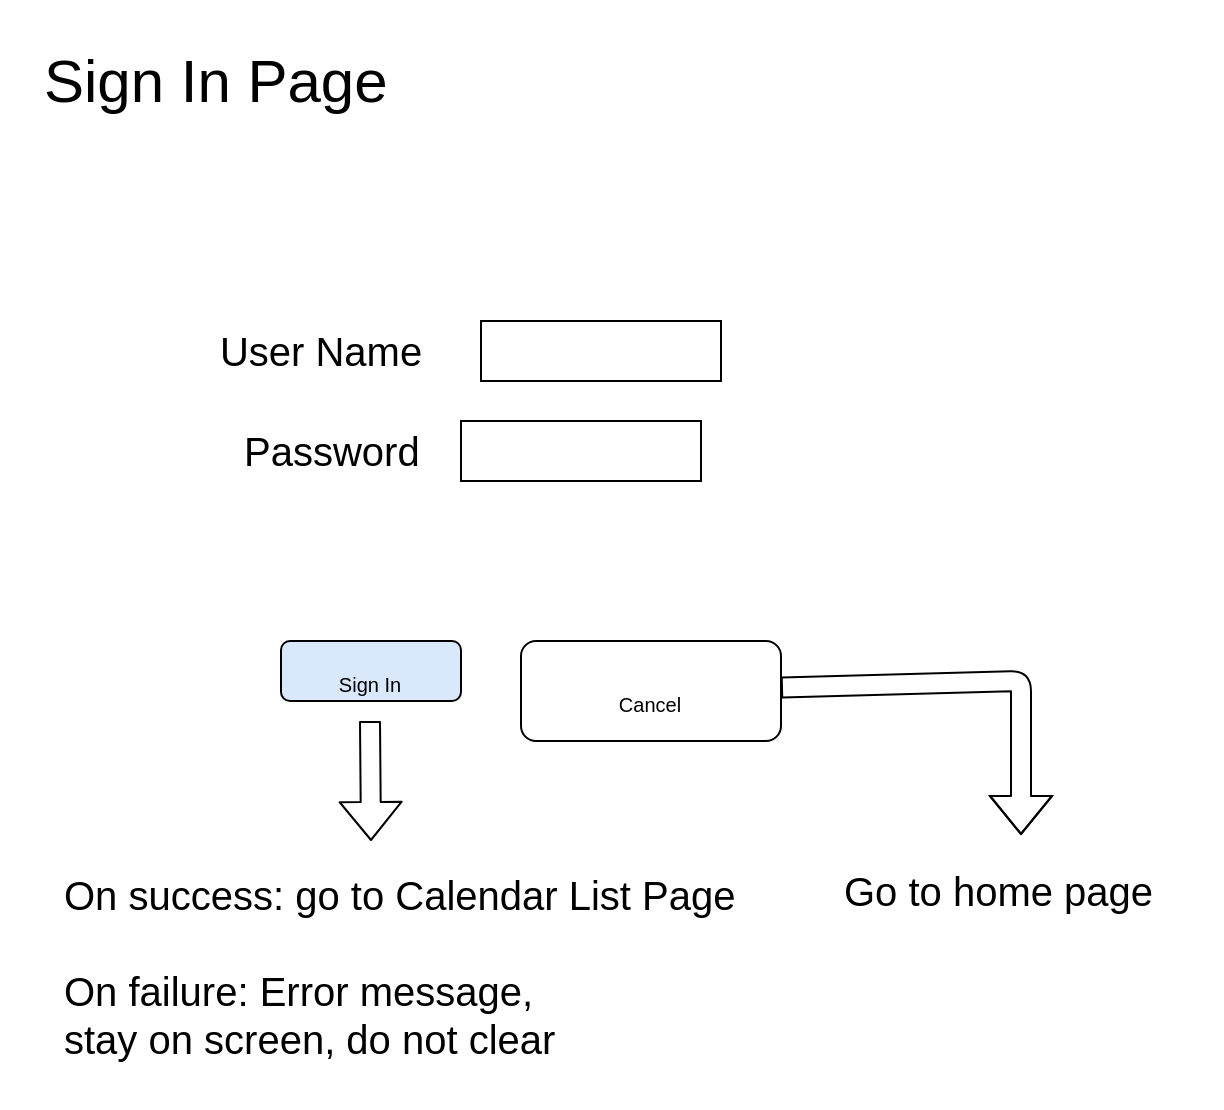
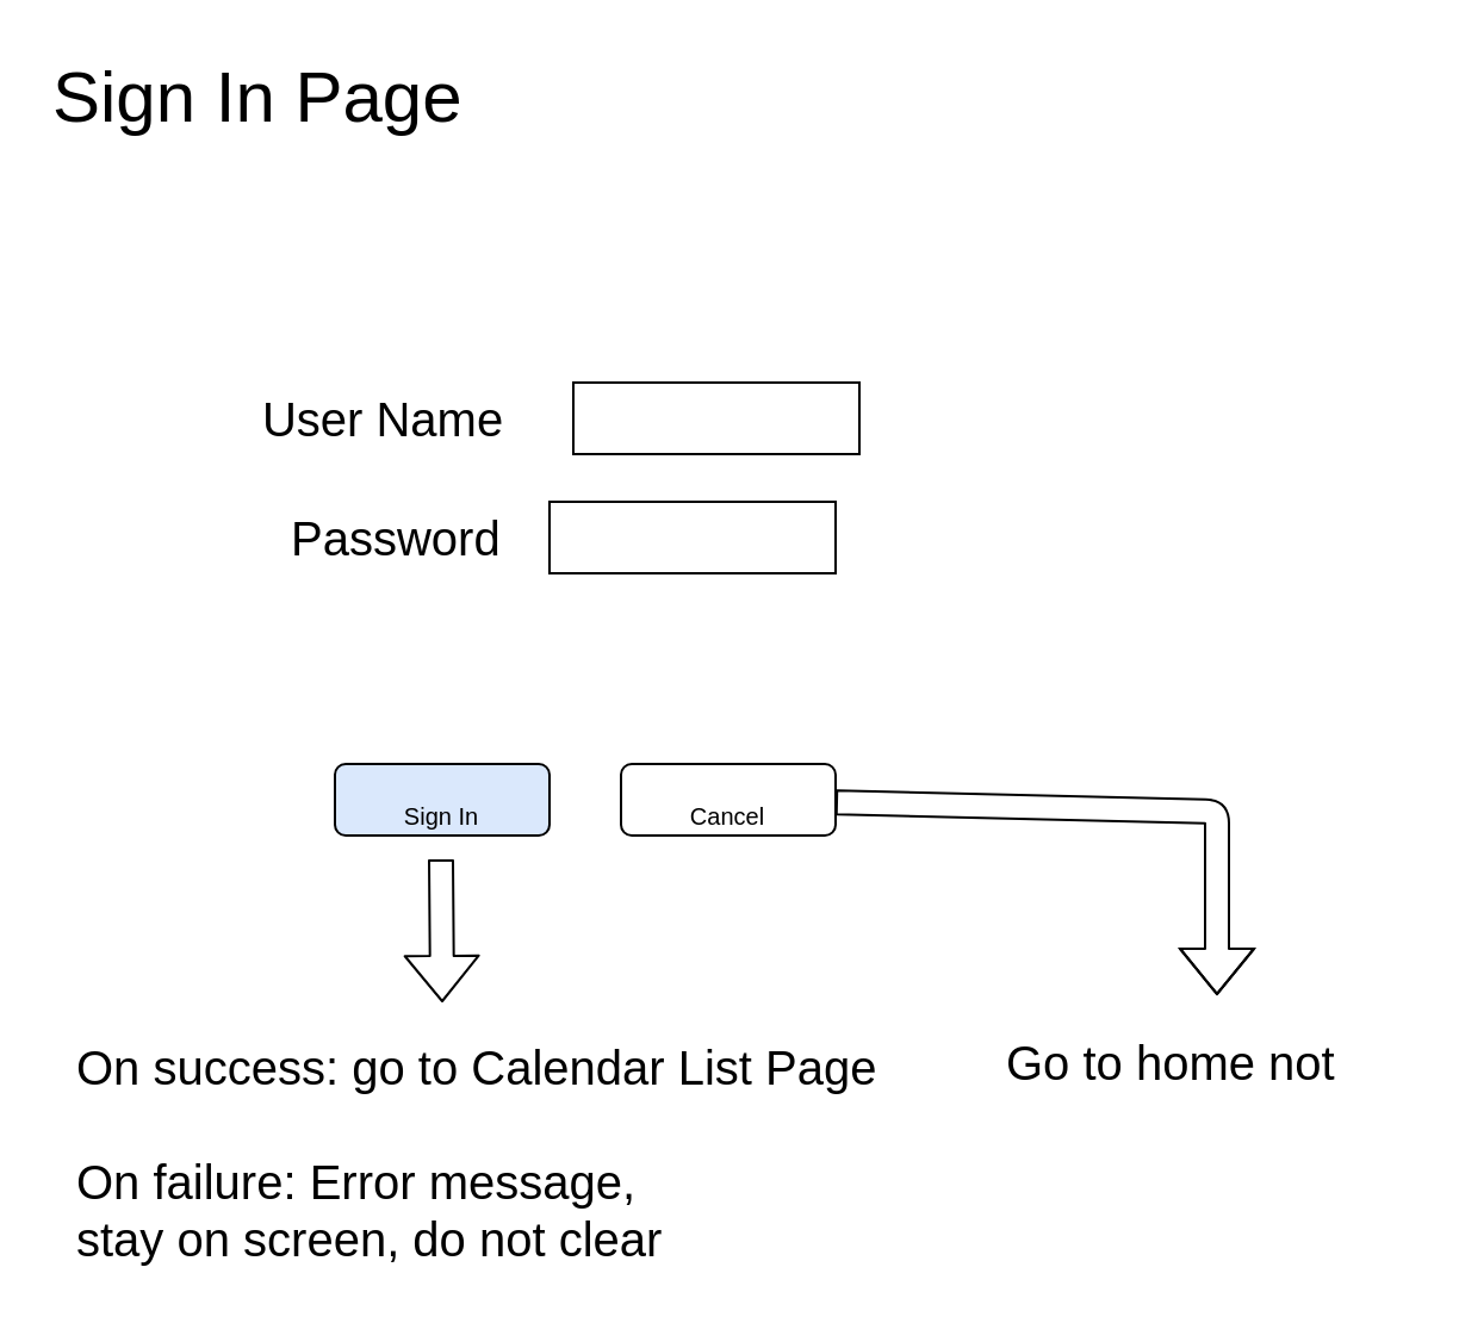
  <mxCell id="0" />
  <mxCell id="1" parent="0" />
  <mxCell id="2" value="" style="rounded=0;whiteSpace=wrap;html=1;" parent="1" vertex="1"><mxGeometry x="240" y="160" width="120" height="30" as="geometry" /></mxCell>
  <mxCell id="3" value="User Name" style="text;html=1;align=center;verticalAlign=middle;resizable=0;points=[];autosize=1;fontSize=20;" parent="1" vertex="1"><mxGeometry x="100" y="160" width="120" height="30" as="geometry" /></mxCell>
  <mxCell id="4" value="" style="rounded=0;whiteSpace=wrap;html=1;" parent="1" vertex="1"><mxGeometry x="230" y="210" width="120" height="30" as="geometry" /></mxCell>
  <mxCell id="5" value="Password" style="text;html=1;align=left;verticalAlign=middle;resizable=0;points=[];autosize=1;fontSize=20;" parent="1" vertex="1"><mxGeometry x="120" y="210" width="100" height="30" as="geometry" /></mxCell>
  <mxCell id="6" value="&lt;font size=&quot;1&quot;&gt;Sign In&lt;/font&gt;" style="rounded=1;whiteSpace=wrap;html=1;strokeColor=#000000;fontSize=30;fillColor=#dae8fc;" parent="1" vertex="1"><mxGeometry x="140" y="320" width="90" height="30" as="geometry" /></mxCell>
- <mxCell id="7" value="&lt;font size=&quot;1&quot;&gt;Cancel&lt;/font&gt;" style="rounded=1;whiteSpace=wrap;html=1;strokeColor=#000000;fontSize=30;" parent="1" vertex="1"><mxGeometry x="260" y="320" width="130" height="50" as="geometry" /></mxCell>
+ <mxCell id="7" value="&lt;font size=&quot;1&quot;&gt;Cancel&lt;/font&gt;" style="rounded=1;whiteSpace=wrap;html=1;strokeColor=#000000;fontSize=30;" parent="1" vertex="1"><mxGeometry x="260" y="320" width="90" height="30" as="geometry" /></mxCell>
  <mxCell id="8" value="" style="shape=flexArrow;endArrow=classic;html=1;fontSize=20;" parent="1" edge="1"><mxGeometry width="50" height="50" relative="1" as="geometry"><mxPoint x="184.5" y="360" as="sourcePoint" /><mxPoint x="185" y="420" as="targetPoint" /></mxGeometry></mxCell>
  <mxCell id="9" value="" style="shape=flexArrow;endArrow=classic;html=1;fontSize=20;" parent="1" source="7" edge="1"><mxGeometry width="50" height="50" relative="1" as="geometry"><mxPoint x="299.5" y="360" as="sourcePoint" /><mxPoint x="510" y="417" as="targetPoint" /><Array as="points"><mxPoint x="510" y="340" /></Array></mxGeometry></mxCell>
  <mxCell id="10" value="On success: go to Calendar List Page&lt;br&gt;&lt;div&gt;&lt;span&gt;&lt;br&gt;&lt;/span&gt;&lt;/div&gt;&lt;div&gt;&lt;span&gt;On failure: Error message,&lt;/span&gt;&lt;/div&gt;&lt;div&gt;&lt;span&gt;stay on screen, do not clear&lt;/span&gt;&lt;/div&gt;" style="text;html=1;align=left;verticalAlign=middle;resizable=0;points=[];autosize=1;fontSize=20;" parent="1" vertex="1"><mxGeometry x="30" y="433" width="350" height="100" as="geometry" /></mxCell>
- <mxCell id="11" value="Go to home page" style="text;html=1;align=left;verticalAlign=middle;resizable=0;points=[];autosize=1;fontSize=20;" parent="1" vertex="1"><mxGeometry x="420" y="430" width="170" height="30" as="geometry" /></mxCell>
+ <mxCell id="11" value="Go to home not" style="text;html=1;align=left;verticalAlign=middle;resizable=0;points=[];autosize=1;fontSize=20;" parent="1" vertex="1"><mxGeometry x="420" y="430" width="170" height="30" as="geometry" /></mxCell>
  <mxCell id="12" value="Sign In Page" style="text;html=1;align=left;verticalAlign=middle;resizable=0;points=[];autosize=1;fontSize=30;" parent="1" vertex="1"><mxGeometry x="20" y="20" width="210" height="40" as="geometry" /></mxCell>
